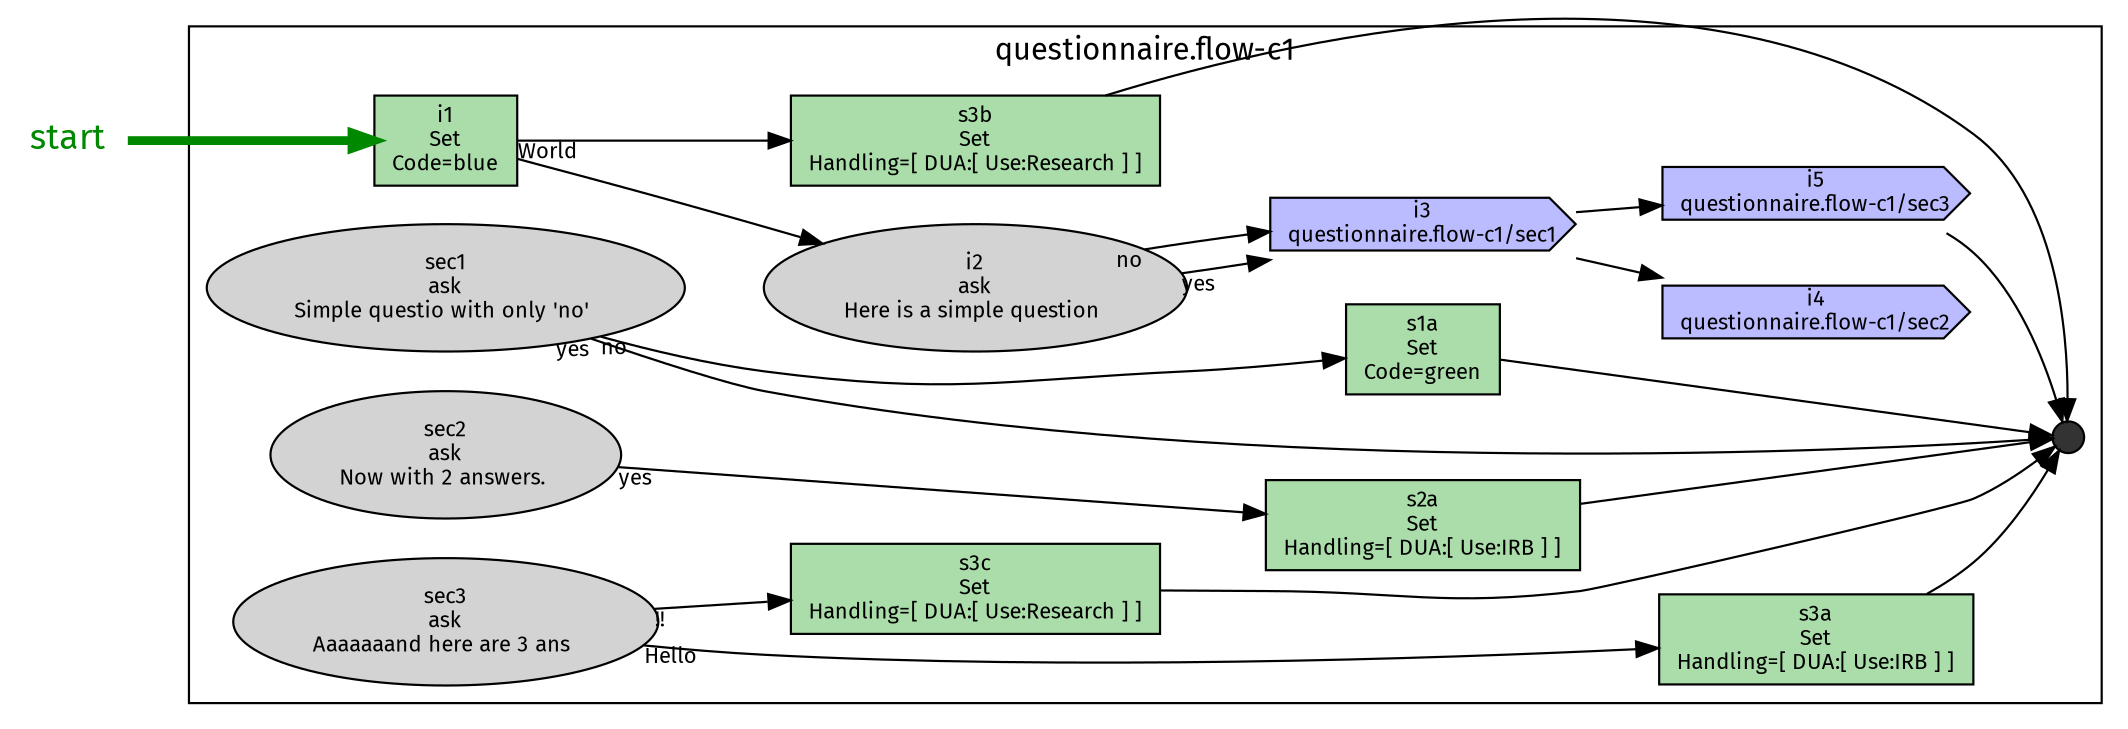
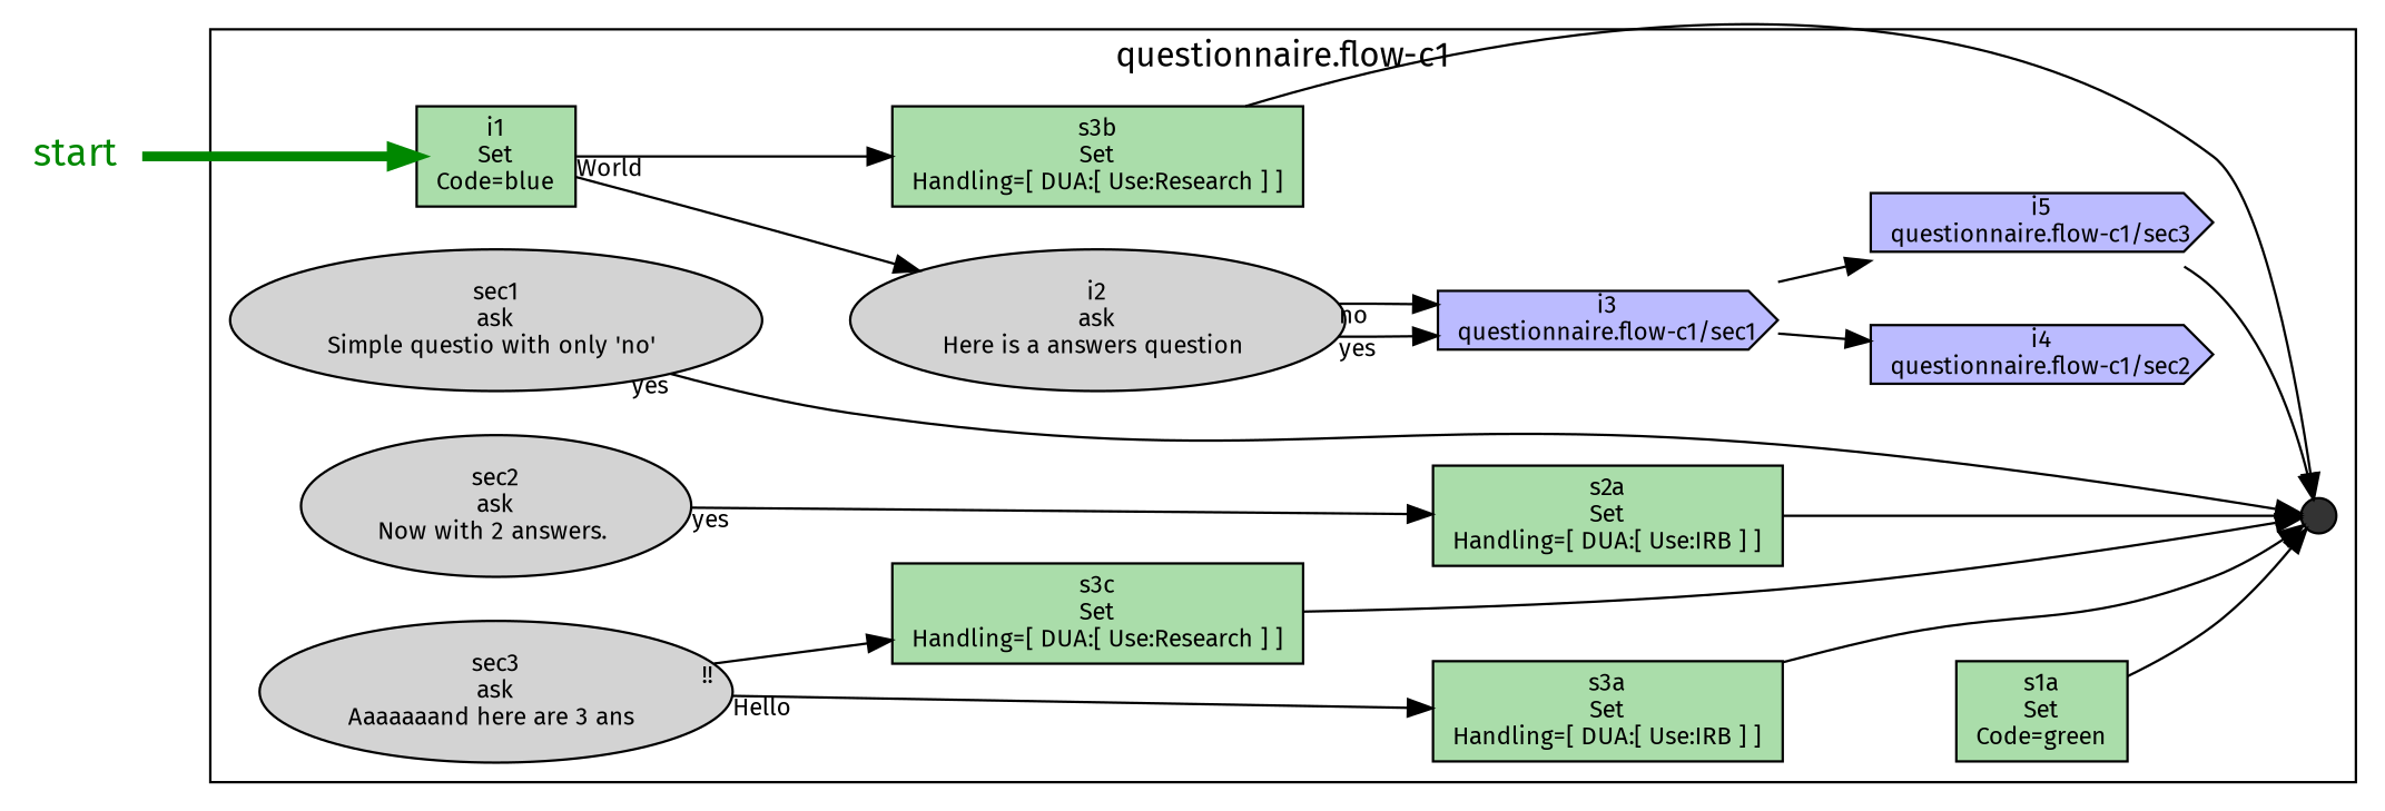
  digraph {
    fontname="Fira Sans"
    rankdir=LR
    node [fillcolor="#AADDAA" fontname="Fira Sans" fontsize=10 shape=rect style=filled]
    edge [fontname="Fira Sans" fontsize=10]
    start [fillcolor=transparent fontcolor="#008800" fontsize=16 shape=none]
    n2 [label="i1\nSet\nCode=blue\n"]
    n3 [fillcolor=lightgray label="sec1\nask\nSimple questio with only 'no' " shape=oval]
    n4 [fillcolor=lightgray label="sec2\nask\nNow with 2 answers. " shape=oval]
    n5 [fillcolor=lightgray label="sec3\nask\nAaaaaaand here are 3 ans " shape=oval]
    questionnaire_flow_c1_HSH__DLR__DLR_questionnaire_flow_c1_end [fillcolor="#333333" height=0.2 shape=point width=0.2]
-   n7 [fillcolor=lightgray label="i2\nask\nHere is a simple question " shape=oval]
+   n7 [fillcolor=lightgray label="i2\nask\nHere is a answers question " shape=oval]
    n8 [fillcolor="#BBBBFF" label="i3\nquestionnaire.flow-c1/sec1" shape=cds]
    n9 [fillcolor="#BBBBFF" label="i4\nquestionnaire.flow-c1/sec2" shape=cds]
    n10 [fillcolor="#BBBBFF" label="i5\nquestionnaire.flow-c1/sec3" shape=cds]
    n11 [label="s1a\nSet\nCode=green\n"]
    n12 [label="s2a\nSet\nHandling=[ DUA:[ Use:IRB ] ]\n"]
    n13 [label="s3a\nSet\nHandling=[ DUA:[ Use:IRB ] ]\n"]
    n14 [label="s3b\nSet\nHandling=[ DUA:[ Use:Research ] ]\n"]
    n15 [label="s3c\nSet\nHandling=[ DUA:[ Use:Research ] ]\n"]
    subgraph sub_1 {
      rank=source
      start
    }
    subgraph cluster_2 {
      label="questionnaire.flow-c1"
      questionnaire_flow_c1_HSH__DLR__DLR_questionnaire_flow_c1_end
      n7
      n8
      n9
      n10
      n11
      n12
      n13
      n14
      n15
      subgraph sub_3 {
        label="questionnaire.flow-c1"
        rank=same
        n2
        n3
        n4
        n5
      }
    }
    start -> n2 [color="#008800" penwidth=4.0]
    n2 -> n7
    n2 -> n14 [taillabel=World]
    n3 -> questionnaire_flow_c1_HSH__DLR__DLR_questionnaire_flow_c1_end [taillabel=yes]
-   n3 -> n11 [taillabel=no]
    n4 -> n12 [taillabel=yes]
    n5 -> n13 [taillabel=Hello]
    n5 -> n15 [taillabel="!!"]
    n7 -> n8 [taillabel=yes]
    n7 -> n8 [taillabel=no]
    n8 -> n9
    n8 -> n10
    n10 -> questionnaire_flow_c1_HSH__DLR__DLR_questionnaire_flow_c1_end
    n11 -> questionnaire_flow_c1_HSH__DLR__DLR_questionnaire_flow_c1_end
    n12 -> questionnaire_flow_c1_HSH__DLR__DLR_questionnaire_flow_c1_end
    n13 -> questionnaire_flow_c1_HSH__DLR__DLR_questionnaire_flow_c1_end
    n14 -> questionnaire_flow_c1_HSH__DLR__DLR_questionnaire_flow_c1_end
    n15 -> questionnaire_flow_c1_HSH__DLR__DLR_questionnaire_flow_c1_end
  }
